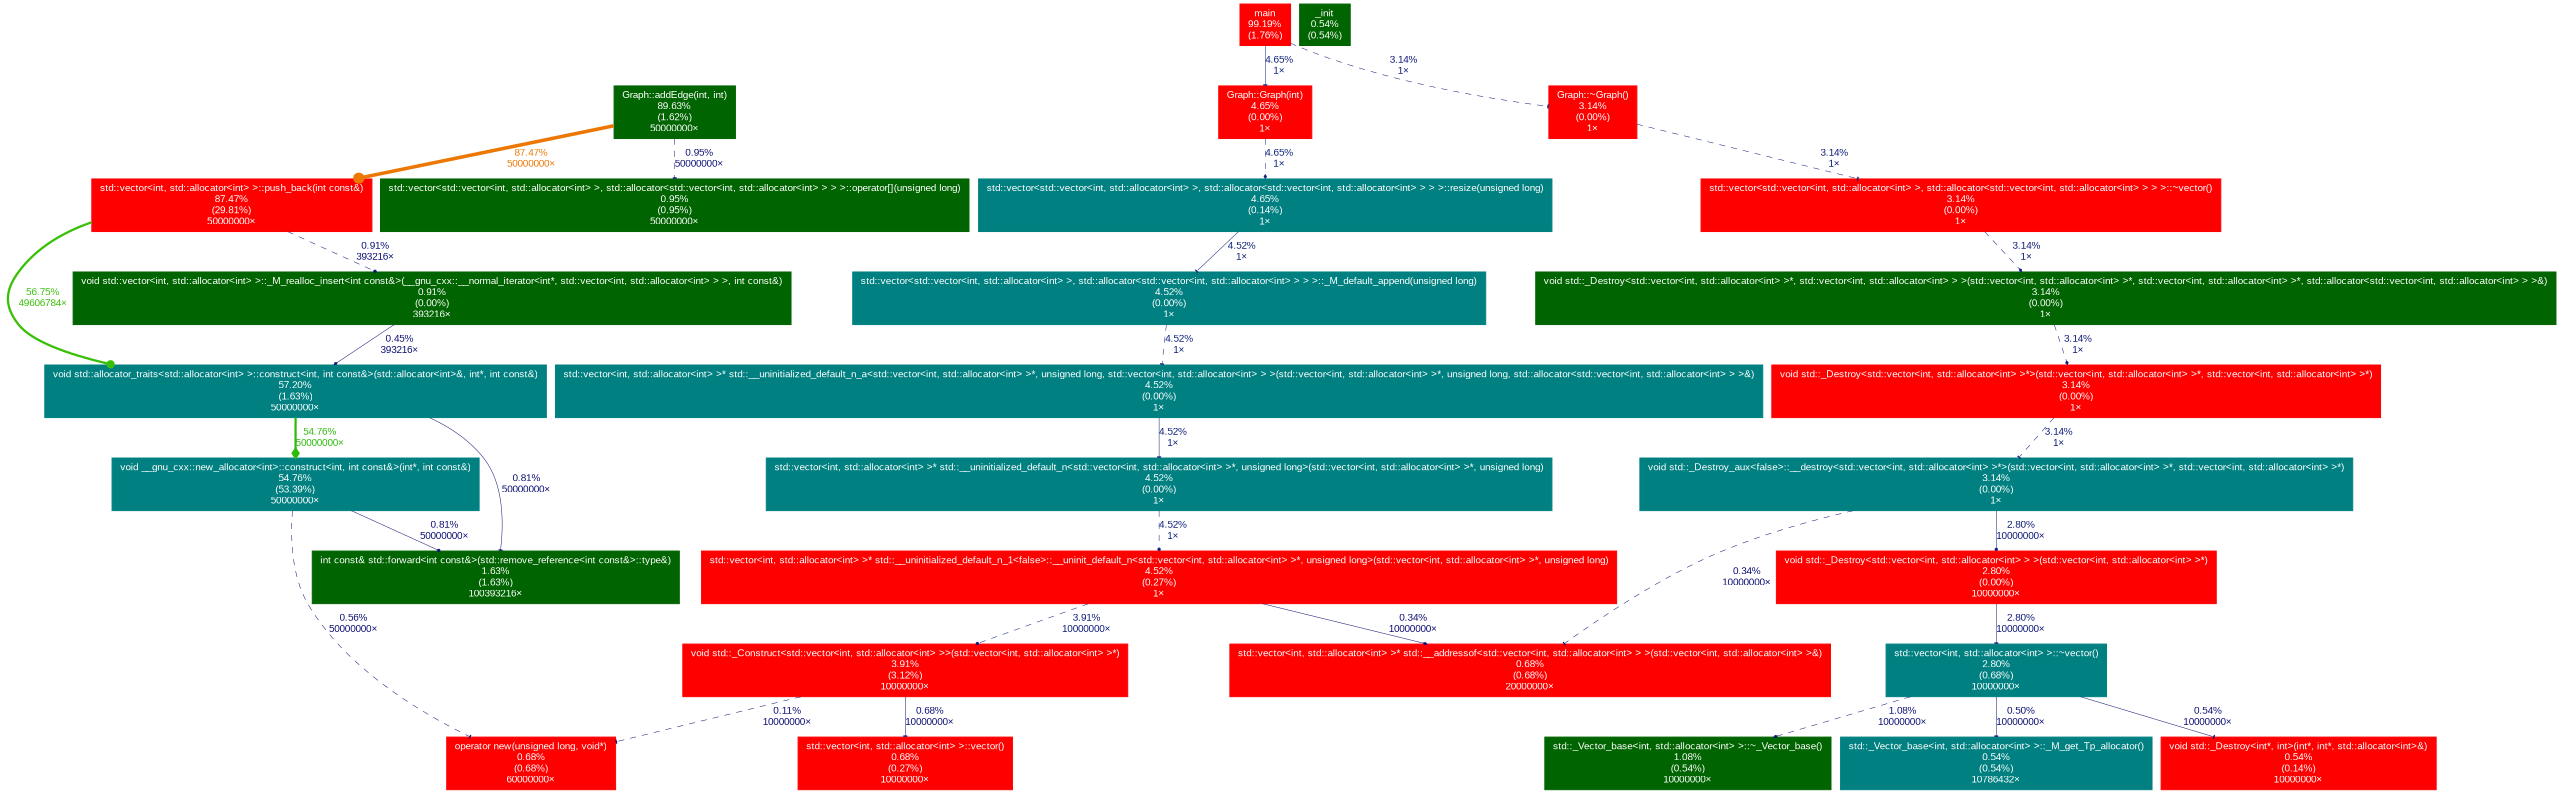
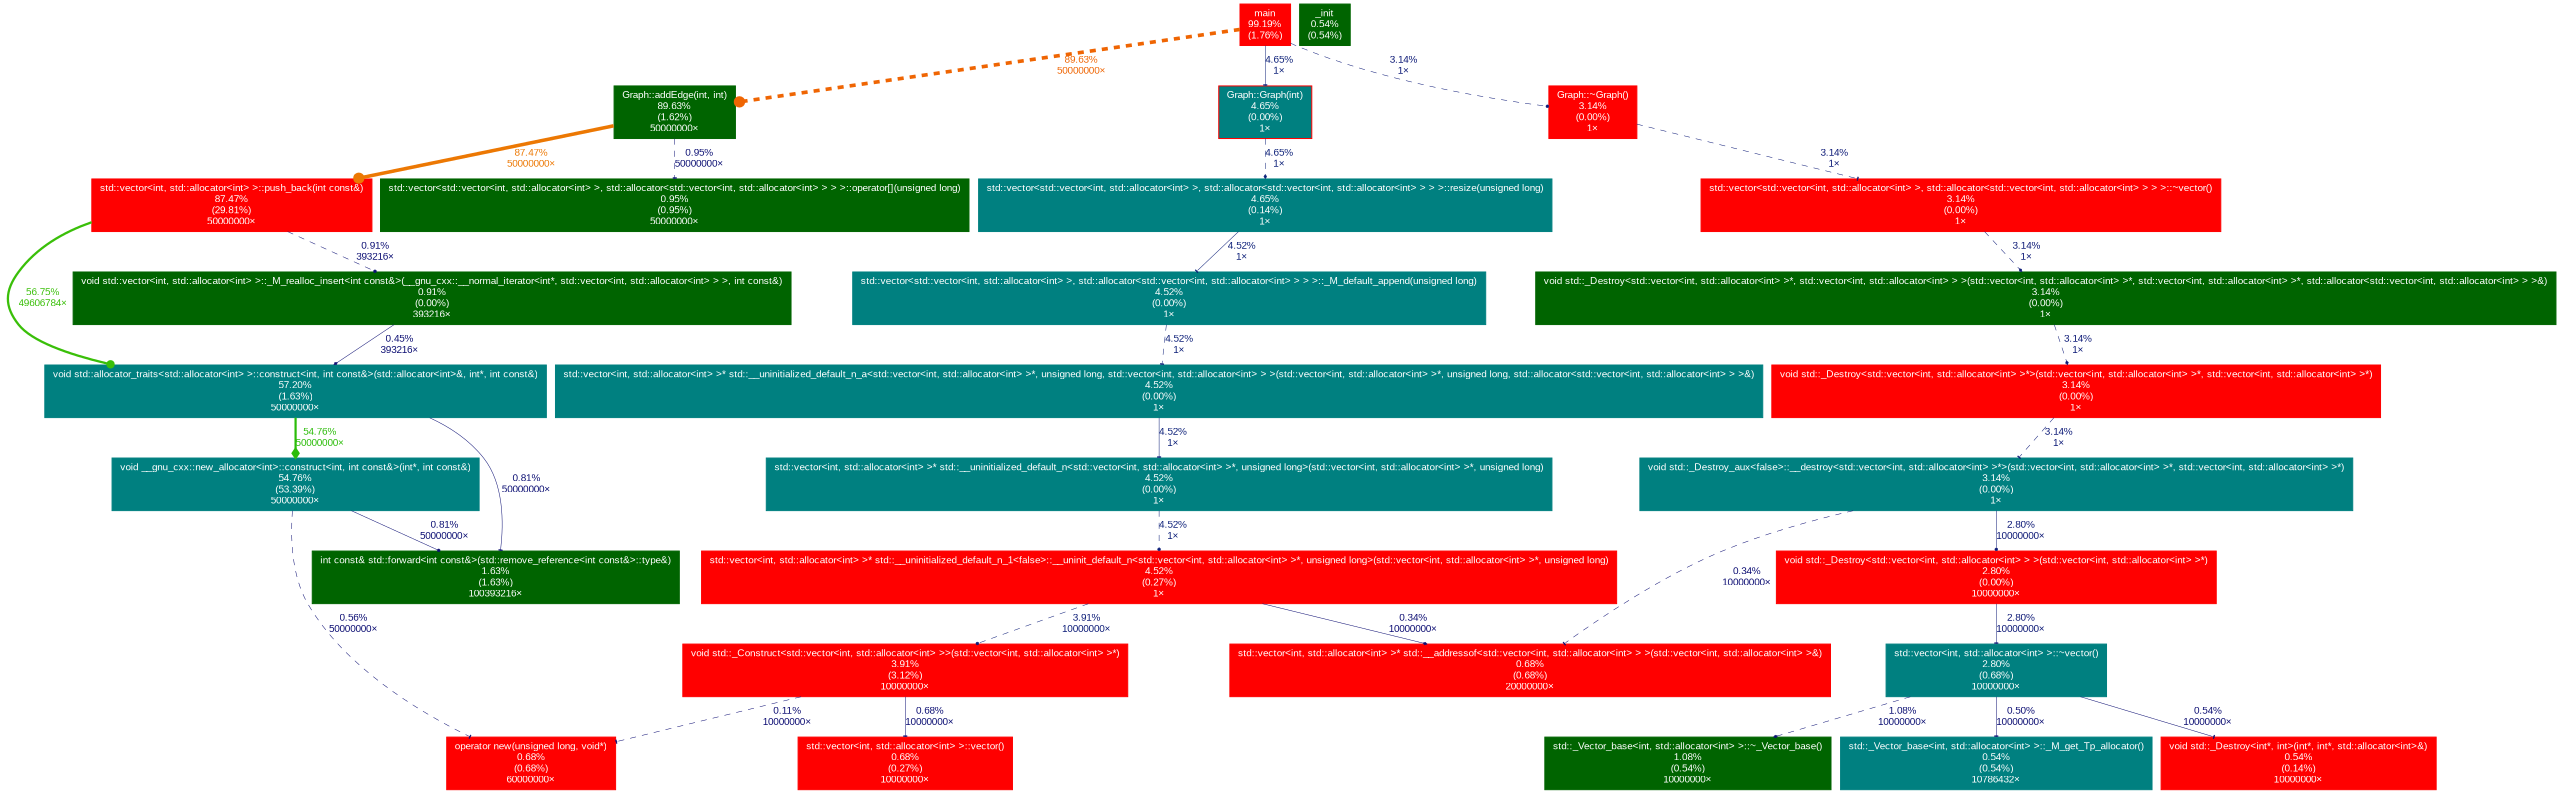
  digraph {
    fontname=Arial
    nodesep=0.125
    ranksep=0.25
    node [color=red fontcolor="#ffffff" fontname=Arial fontsize=10.00 shape=box style=filled]
    edge [arrowhead=tee arrowsize=0.35 color="#0d1a77" fontcolor="#0d1a77" fontname=Arial fontsize=10.00 labeldistance=0.50 penwidth=0.50 style=dashed]
    n1 [height=0 label="main\n99.19%\n(1.76%)" width=0]
    n2 [color=darkgreen height=0 label="Graph::addEdge(int, int)\n89.63%\n(1.62%)\n50000000×" width=0]
-   n3 [height=0 label="Graph::Graph(int)\n4.65%\n(0.00%)\n1×" width=0]
+   n3 [height=0 label="Graph::Graph(int)\n4.65%\n(0.00%)\n1×" width=0 fillcolor=teal]
    n4 [height=0 label="Graph::~Graph()\n3.14%\n(0.00%)\n1×" width=0]
    n5 [height=0 label="std::vector<int, std::allocator<int> >::push_back(int const&)\n87.47%\n(29.81%)\n50000000×" width=0]
    n6 [color=darkgreen height=0 label="std::vector<std::vector<int, std::allocator<int> >, std::allocator<std::vector<int, std::allocator<int> > > >::operator[](unsigned long)\n0.95%\n(0.95%)\n50000000×" width=0]
    n7 [color=teal height=0 label="std::vector<std::vector<int, std::allocator<int> >, std::allocator<std::vector<int, std::allocator<int> > > >::resize(unsigned long)\n4.65%\n(0.14%)\n1×" width=0]
    n8 [height=0 label="std::vector<std::vector<int, std::allocator<int> >, std::allocator<std::vector<int, std::allocator<int> > > >::~vector()\n3.14%\n(0.00%)\n1×" width=0]
    n9 [color=teal height=0 label="void std::allocator_traits<std::allocator<int> >::construct<int, int const&>(std::allocator<int>&, int*, int const&)\n57.20%\n(1.63%)\n50000000×" width=0]
    n10 [color=darkgreen height=0 label="void std::vector<int, std::allocator<int> >::_M_realloc_insert<int const&>(__gnu_cxx::__normal_iterator<int*, std::vector<int, std::allocator<int> > >, int const&)\n0.91%\n(0.00%)\n393216×" width=0]
    n11 [color=teal height=0 label="std::vector<std::vector<int, std::allocator<int> >, std::allocator<std::vector<int, std::allocator<int> > > >::_M_default_append(unsigned long)\n4.52%\n(0.00%)\n1×" width=0]
    n12 [color=darkgreen height=0 label="void std::_Destroy<std::vector<int, std::allocator<int> >*, std::vector<int, std::allocator<int> > >(std::vector<int, std::allocator<int> >*, std::vector<int, std::allocator<int> >*, std::allocator<std::vector<int, std::allocator<int> > >&)\n3.14%\n(0.00%)\n1×" width=0]
    n13 [color=teal height=0 label="void __gnu_cxx::new_allocator<int>::construct<int, int const&>(int*, int const&)\n54.76%\n(53.39%)\n50000000×" width=0]
    n14 [color=darkgreen height=0 label="int const& std::forward<int const&>(std::remove_reference<int const&>::type&)\n1.63%\n(1.63%)\n100393216×" width=0]
    n15 [height=0 label="operator new(unsigned long, void*)\n0.68%\n(0.68%)\n60000000×" width=0]
    n16 [color=teal height=0 label="std::vector<int, std::allocator<int> >* std::__uninitialized_default_n_a<std::vector<int, std::allocator<int> >*, unsigned long, std::vector<int, std::allocator<int> > >(std::vector<int, std::allocator<int> >*, unsigned long, std::allocator<std::vector<int, std::allocator<int> > >&)\n4.52%\n(0.00%)\n1×" width=0]
    n17 [color=teal height=0 label="std::vector<int, std::allocator<int> >* std::__uninitialized_default_n<std::vector<int, std::allocator<int> >*, unsigned long>(std::vector<int, std::allocator<int> >*, unsigned long)\n4.52%\n(0.00%)\n1×" width=0]
    n18 [height=0 label="std::vector<int, std::allocator<int> >* std::__uninitialized_default_n_1<false>::__uninit_default_n<std::vector<int, std::allocator<int> >*, unsigned long>(std::vector<int, std::allocator<int> >*, unsigned long)\n4.52%\n(0.27%)\n1×" width=0]
    n19 [height=0 label="void std::_Construct<std::vector<int, std::allocator<int> >>(std::vector<int, std::allocator<int> >*)\n3.91%\n(3.12%)\n10000000×" width=0]
    n20 [height=0 label="std::vector<int, std::allocator<int> >* std::__addressof<std::vector<int, std::allocator<int> > >(std::vector<int, std::allocator<int> >&)\n0.68%\n(0.68%)\n20000000×" width=0]
    n21 [height=0 label="std::vector<int, std::allocator<int> >::vector()\n0.68%\n(0.27%)\n10000000×" width=0]
    n22 [height=0 label="void std::_Destroy<std::vector<int, std::allocator<int> >*>(std::vector<int, std::allocator<int> >*, std::vector<int, std::allocator<int> >*)\n3.14%\n(0.00%)\n1×" width=0]
    n23 [color=teal height=0 label="void std::_Destroy_aux<false>::__destroy<std::vector<int, std::allocator<int> >*>(std::vector<int, std::allocator<int> >*, std::vector<int, std::allocator<int> >*)\n3.14%\n(0.00%)\n1×" width=0]
    n24 [height=0 label="void std::_Destroy<std::vector<int, std::allocator<int> > >(std::vector<int, std::allocator<int> >*)\n2.80%\n(0.00%)\n10000000×" width=0]
    n25 [color=teal height=0 label="std::vector<int, std::allocator<int> >::~vector()\n2.80%\n(0.68%)\n10000000×" width=0]
    n26 [color=darkgreen height=0 label="std::_Vector_base<int, std::allocator<int> >::~_Vector_base()\n1.08%\n(0.54%)\n10000000×" width=0]
    n27 [color=teal height=0 label="std::_Vector_base<int, std::allocator<int> >::_M_get_Tp_allocator()\n0.54%\n(0.54%)\n10786432×" width=0]
    n28 [height=0 label="void std::_Destroy<int*, int>(int*, int*, std::allocator<int>&)\n0.54%\n(0.14%)\n10000000×" width=0]
    n29 [color=darkgreen height=0 label="_init\n0.54%\n(0.54%)" width=0]
+   n1 -> n2 [arrowhead=dot arrowsize=0.95 color="#ef6503" fontcolor="#ef6503" label="89.63%\n50000000×" labeldistance=3.59 penwidth=3.59]
    n1 -> n3 [color="#0d2179" fontcolor="#0d2179" label="4.65%\n1×" style=bold]
-   n1 -> n4 [label="3.14%\n1×"]
+   n1 -> n4 [arrowhead=dot label="3.14%\n1×"]
    n2 -> n5 [arrowhead=dot arrowsize=0.94 color="#ec7803" fontcolor="#ec7803" label="87.47%\n50000000×" labeldistance=3.50 penwidth=3.50 style=bold]
    n2 -> n6 [color="#0d1174" fontcolor="#0d1174" label="0.95%\n50000000×"]
    n3 -> n7 [arrowhead=diamond color="#0d2179" fontcolor="#0d2179" label="4.65%\n1×"]
    n4 -> n8 [label="3.14%\n1×"]
    n5 -> n9 [arrowhead=dot arrowsize=0.75 color="#3abf09" fontcolor="#3abf09" label="56.75%\n49606784×" labeldistance=2.27 penwidth=2.27 style=bold]
    n5 -> n10 [arrowhead=dot color="#0d1074" fontcolor="#0d1074" label="0.91%\n393216×"]
    n7 -> n11 [color="#0d2079" fontcolor="#0d2079" label="4.52%\n1×" style=bold]
    n8 -> n12 [arrowhead=diamond label="3.14%\n1×"]
    n9 -> n13 [arrowhead=diamond arrowsize=0.74 color="#2bbc09" fontcolor="#2bbc09" label="54.76%\n50000000×" labeldistance=2.19 penwidth=2.19 style=bold]
    n9 -> n14 [color="#0d1074" fontcolor="#0d1074" label="0.81%\n50000000×" style=bold]
    n10 -> n9 [arrowhead=diamond color="#0d0f73" fontcolor="#0d0f73" label="0.45%\n393216×" style=bold]
    n11 -> n16 [color="#0d2079" fontcolor="#0d2079" label="4.52%\n1×"]
    n12 -> n22 [arrowhead=diamond label="3.14%\n1×"]
    n13 -> n14 [arrowhead=dot color="#0d1074" fontcolor="#0d1074" label="0.81%\n50000000×" style=bold]
    n13 -> n15 [color="#0d0f73" fontcolor="#0d0f73" label="0.56%\n50000000×"]
    n16 -> n17 [color="#0d2079" fontcolor="#0d2079" label="4.52%\n1×" style=bold]
    n17 -> n18 [arrowhead=dot color="#0d2079" fontcolor="#0d2079" label="4.52%\n1×"]
    n18 -> n19 [arrowhead=dot color="#0d1d78" fontcolor="#0d1d78" label="3.91%\n10000000×"]
    n18 -> n20 [arrowhead=diamond color="#0d0e73" fontcolor="#0d0e73" label="0.34%\n10000000×" style=bold]
    n19 -> n15 [color="#0d0d73" fontcolor="#0d0d73" label="0.11%\n10000000×"]
    n19 -> n21 [color="#0d1074" fontcolor="#0d1074" label="0.68%\n10000000×" style=bold]
    n22 -> n23 [label="3.14%\n1×"]
    n23 -> n20 [color="#0d0e73" fontcolor="#0d0e73" label="0.34%\n10000000×"]
    n23 -> n24 [arrowhead=dot color="#0d1976" fontcolor="#0d1976" label="2.80%\n10000000×" style=bold]
    n24 -> n25 [color="#0d1976" fontcolor="#0d1976" label="2.80%\n10000000×" style=bold]
    n25 -> n26 [arrowhead=diamond color="#0d1174" fontcolor="#0d1174" label="1.08%\n10000000×"]
    n25 -> n27 [color="#0d0f73" fontcolor="#0d0f73" label="0.50%\n10000000×" style=bold]
    n25 -> n28 [color="#0d0f73" fontcolor="#0d0f73" label="0.54%\n10000000×" style=bold]
  }
